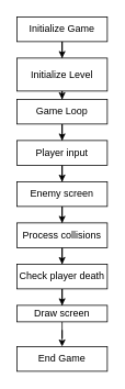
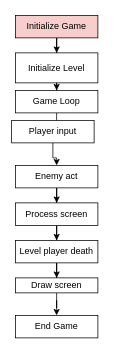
  <mxCell id="0" />
  <mxCell id="1" parent="0" />
  <mxCell id="2" style="edgeStyle=orthogonalEdgeStyle;rounded=0;orthogonalLoop=1;jettySize=auto;html=1;" edge="1" parent="1" source="3" target="5"><mxGeometry relative="1" as="geometry" /></mxCell>
- <mxCell id="3" value="Initialize Game" style="html=1;whiteSpace=wrap;" vertex="1" parent="1"><mxGeometry x="20" y="20" width="110" height="30" as="geometry" /></mxCell>
+ <mxCell id="3" value="Initialize Game" style="html=1;whiteSpace=wrap;fillColor=#f8cecc;" vertex="1" parent="1"><mxGeometry x="20" y="20" width="110" height="30" as="geometry" /></mxCell>
  <mxCell id="4" style="edgeStyle=orthogonalEdgeStyle;rounded=0;orthogonalLoop=1;jettySize=auto;html=1;" edge="1" parent="1" source="5" target="7"><mxGeometry relative="1" as="geometry" /></mxCell>
  <mxCell id="5" value="Initialize Level" style="html=1;whiteSpace=wrap;" vertex="1" parent="1"><mxGeometry x="20" y="70" width="110" height="40" as="geometry" /></mxCell>
  <mxCell id="6" style="edgeStyle=orthogonalEdgeStyle;rounded=0;orthogonalLoop=1;jettySize=auto;html=1;" edge="1" parent="1" source="7" target="9"><mxGeometry relative="1" as="geometry" /></mxCell>
  <mxCell id="7" value="Game Loop" style="html=1;whiteSpace=wrap;" vertex="1" parent="1"><mxGeometry x="20" y="120" width="110" height="30" as="geometry" /></mxCell>
  <mxCell id="8" style="edgeStyle=orthogonalEdgeStyle;rounded=0;orthogonalLoop=1;jettySize=auto;html=1;" edge="1" parent="1" source="9" target="11"><mxGeometry relative="1" as="geometry" /></mxCell>
- <mxCell id="9" value="Player input" style="html=1;whiteSpace=wrap;" vertex="1" parent="1"><mxGeometry x="20" y="170" width="110" height="30" as="geometry" /></mxCell>
+ <mxCell id="9" value="Player input" style="html=1;whiteSpace=wrap;" vertex="1" parent="1"><mxGeometry x="15" y="160" width="110" height="30" as="geometry" /></mxCell>
  <mxCell id="10" style="edgeStyle=orthogonalEdgeStyle;rounded=0;orthogonalLoop=1;jettySize=auto;html=1;" edge="1" parent="1" source="11" target="13"><mxGeometry relative="1" as="geometry" /></mxCell>
- <mxCell id="11" value="Enemy screen" style="html=1;whiteSpace=wrap;" vertex="1" parent="1"><mxGeometry x="20" y="220" width="110" height="30" as="geometry" /></mxCell>
+ <mxCell id="11" value="Enemy act" style="html=1;whiteSpace=wrap;" vertex="1" parent="1"><mxGeometry x="20" y="220" width="110" height="30" as="geometry" /></mxCell>
  <mxCell id="12" style="edgeStyle=orthogonalEdgeStyle;rounded=0;orthogonalLoop=1;jettySize=auto;html=1;" edge="1" parent="1" source="13" target="17"><mxGeometry relative="1" as="geometry" /></mxCell>
- <mxCell id="13" value="Process collisions" style="html=1;whiteSpace=wrap;" vertex="1" parent="1"><mxGeometry x="20" y="270" width="110" height="30" as="geometry" /></mxCell>
+ <mxCell id="13" value="Process screen" style="html=1;whiteSpace=wrap;" vertex="1" parent="1"><mxGeometry x="20" y="270" width="110" height="30" as="geometry" /></mxCell>
  <mxCell id="14" style="edgeStyle=orthogonalEdgeStyle;rounded=0;orthogonalLoop=1;jettySize=auto;html=1;" edge="1" parent="1" source="15" target="18"><mxGeometry relative="1" as="geometry"><mxPoint x="75" y="449" as="targetPoint" /></mxGeometry></mxCell>
  <mxCell id="15" value="Draw screen" style="html=1;whiteSpace=wrap;" vertex="1" parent="1"><mxGeometry x="20" y="370" width="110" height="20" as="geometry" /></mxCell>
  <mxCell id="16" style="edgeStyle=orthogonalEdgeStyle;rounded=0;orthogonalLoop=1;jettySize=auto;html=1;" edge="1" parent="1" source="17" target="15"><mxGeometry relative="1" as="geometry" /></mxCell>
- <mxCell id="17" value="Check player death" style="html=1;whiteSpace=wrap;" vertex="1" parent="1"><mxGeometry x="20" y="320" width="110" height="30" as="geometry" /></mxCell>
+ <mxCell id="17" value="Level player death" style="html=1;whiteSpace=wrap;" vertex="1" parent="1"><mxGeometry x="20" y="320" width="110" height="30" as="geometry" /></mxCell>
  <mxCell id="18" value="End Game" style="html=1;whiteSpace=wrap;" vertex="1" parent="1"><mxGeometry x="20" y="420" width="110" height="30" as="geometry" /></mxCell>
